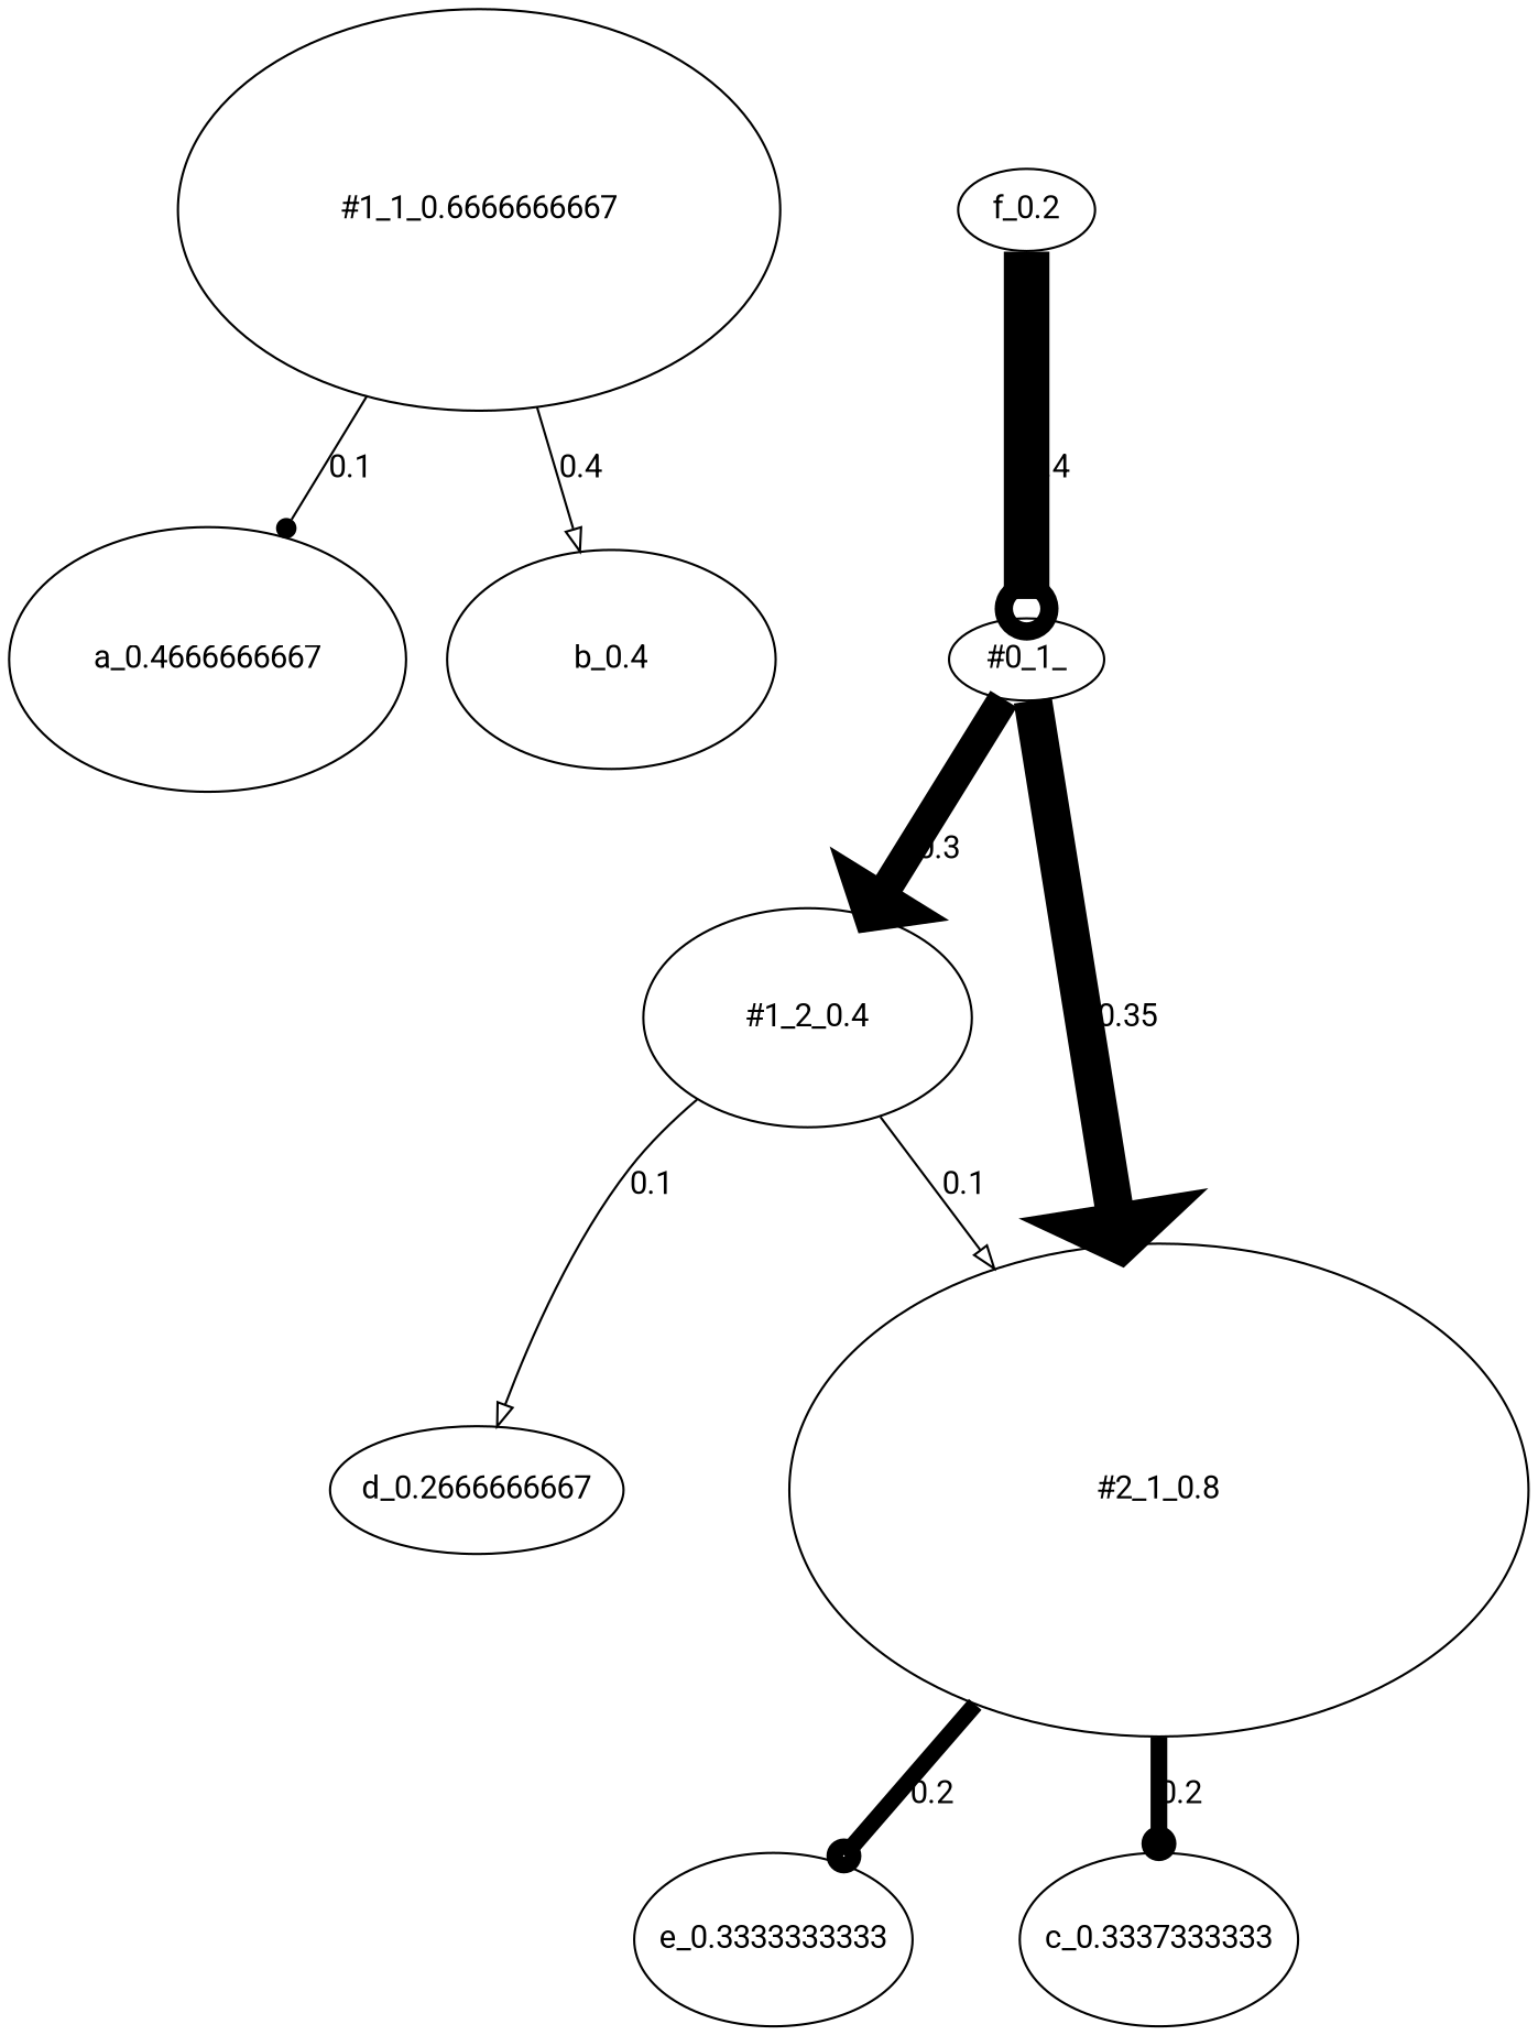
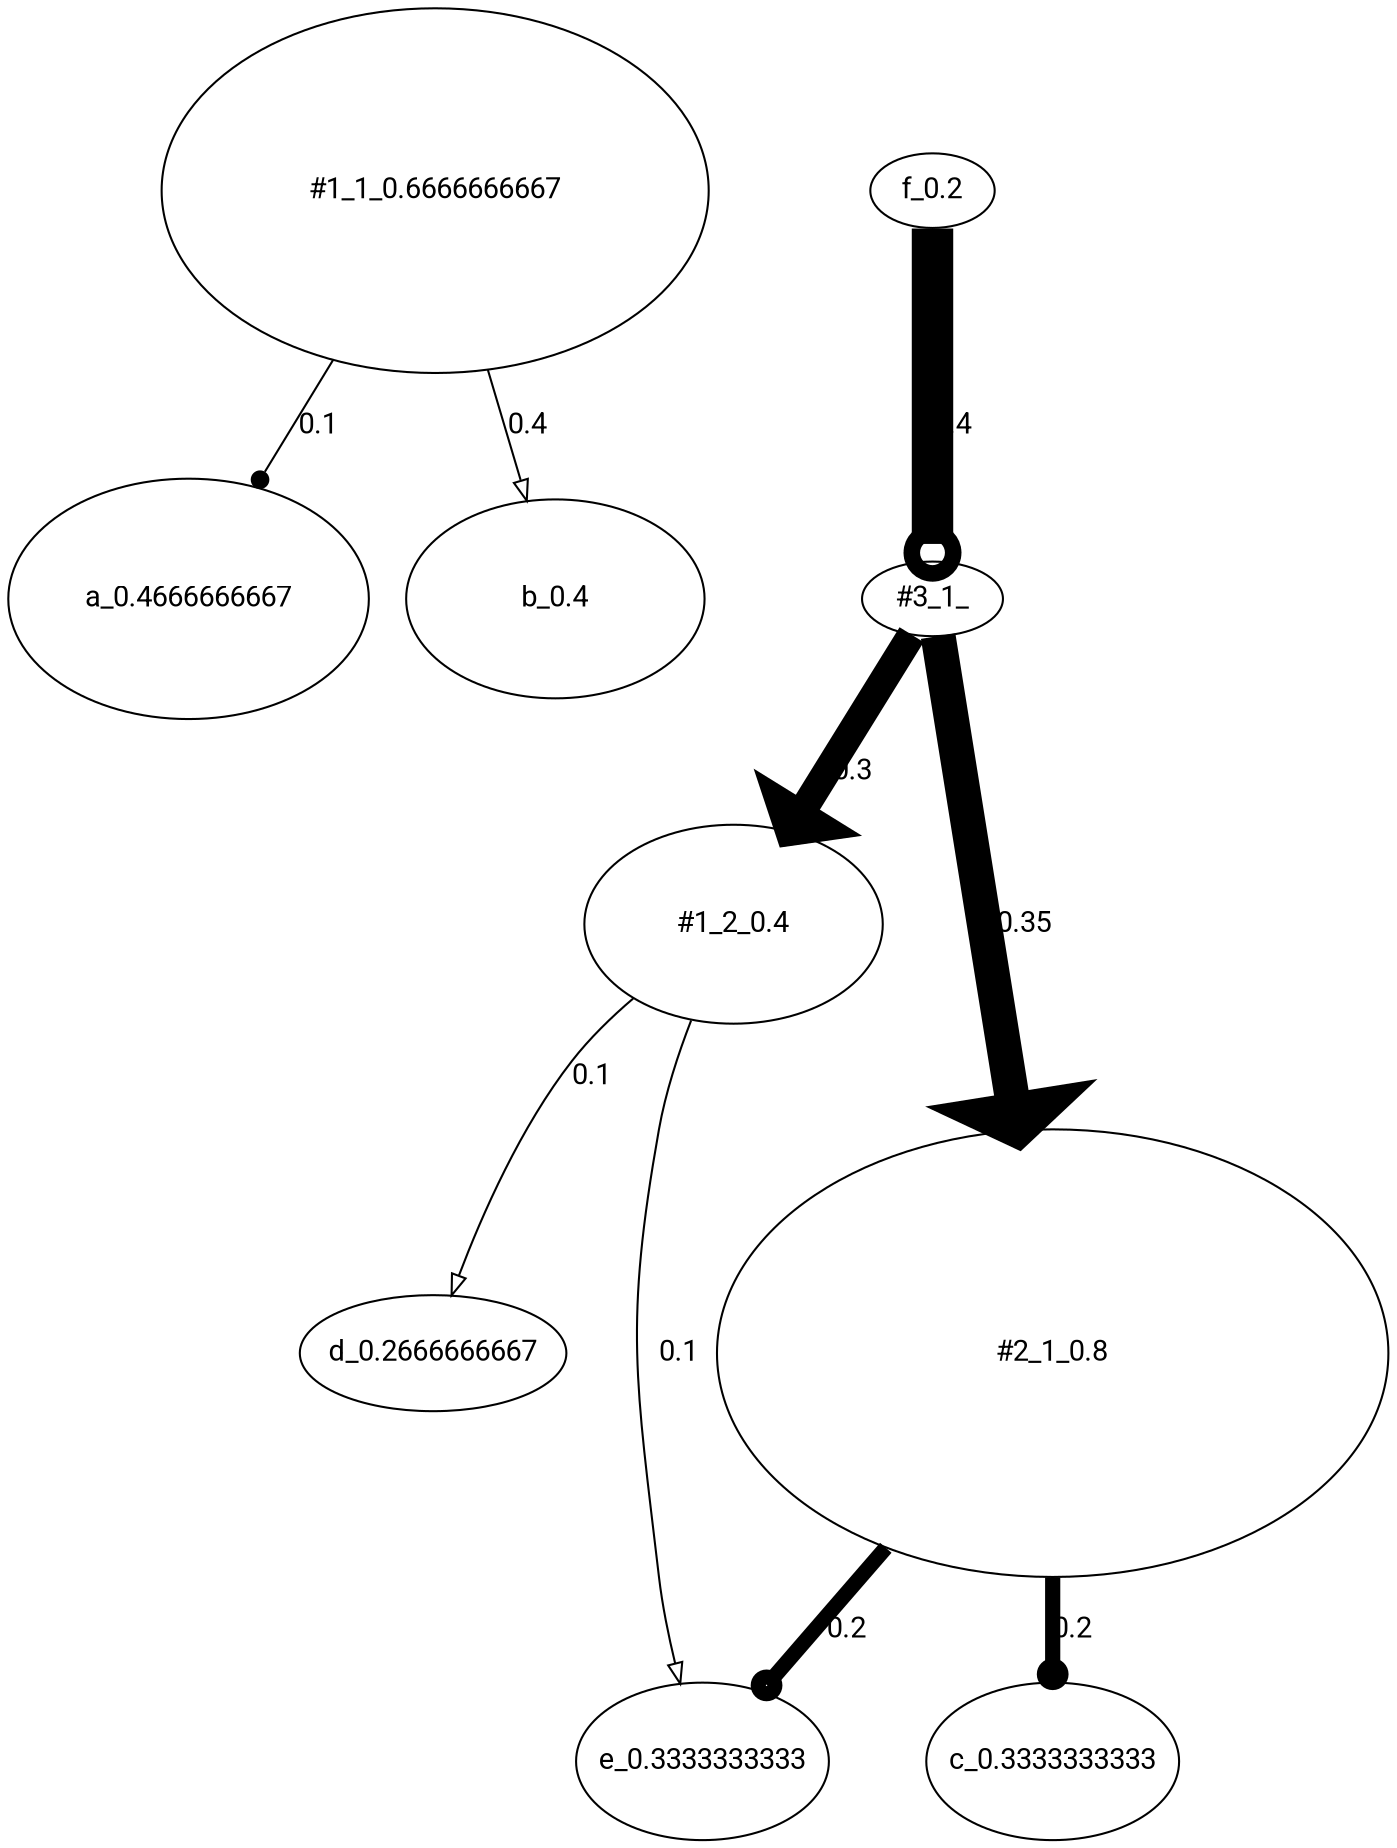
  digraph {
    fontname=Roboto
    node [fontname=Roboto style="setlinewidth(1)"]
    edge [arrowhead=onormal fontname=Roboto style="setlinewidth(1)"]
    n1 [height=2.4444444445 label="#1_1_0.6666666667" width=3.6666666667500003]
    n2 [height=1.6111111115 label="a_0.4666666667" width=2.4166666672500003]
    n3 [height=1.333333333 label="b_0.4" width=1.9999999995]
    n4 [height=1.333333333 label="#1_2_0.4" width=1.9999999995]
    n5 [height=0.777777778 label="d_0.2666666667" width=1.166666667]
    n6 [height=1.0555555555 label="e_0.3333333333" width=1.5833333332500001]
    n7 [height=3.0 label="#2_1_0.8" width=4.5]
-   n8 [height=1.0555555555 label="c_0.3337333333" width=1.5833333332500001]
-   n9 [label="#0_1_"]
+   n8 [height=1.0555555555 label="c_0.3333333333" width=1.5833333332500001]
+   n9 [label="#3_1_"]
    n10 [height=0.5 label="f_0.2" width=0.75]
    n1 -> n2 [arrowhead=dot label=0.1]
    n1 -> n3 [label=0.4]
    n4 -> n5 [label=0.1]
-   n4 -> n7 [label=0.1]
+   n4 -> n6 [label=0.1]
    n7 -> n6 [arrowhead=odot label=0.2 style="setlinewidth(7.333333333)"]
    n7 -> n8 [arrowhead=dot label=0.2 style="setlinewidth(7.333333333)"]
    n9 -> n4 [label=0.3 style="setlinewidth(13.66666667)"]
    n9 -> n7 [label=0.35 style="setlinewidth(16.83333333)"]
    n10 -> n9 [arrowhead=odot label=0.4 style="setlinewidth(20)"]
  }
